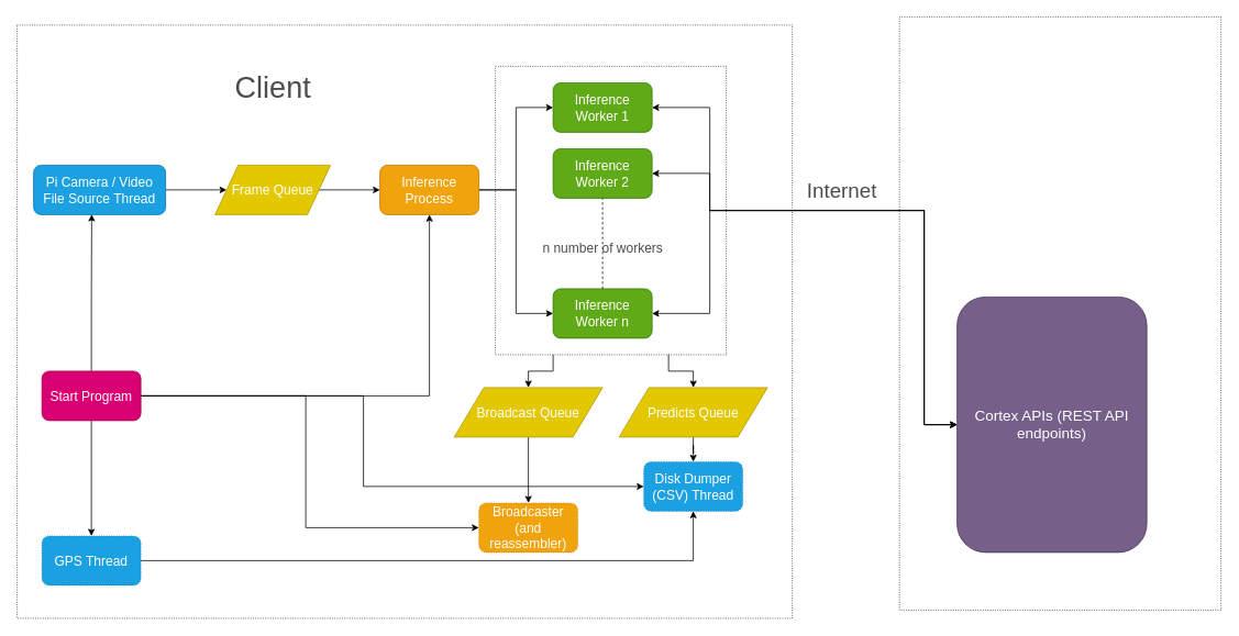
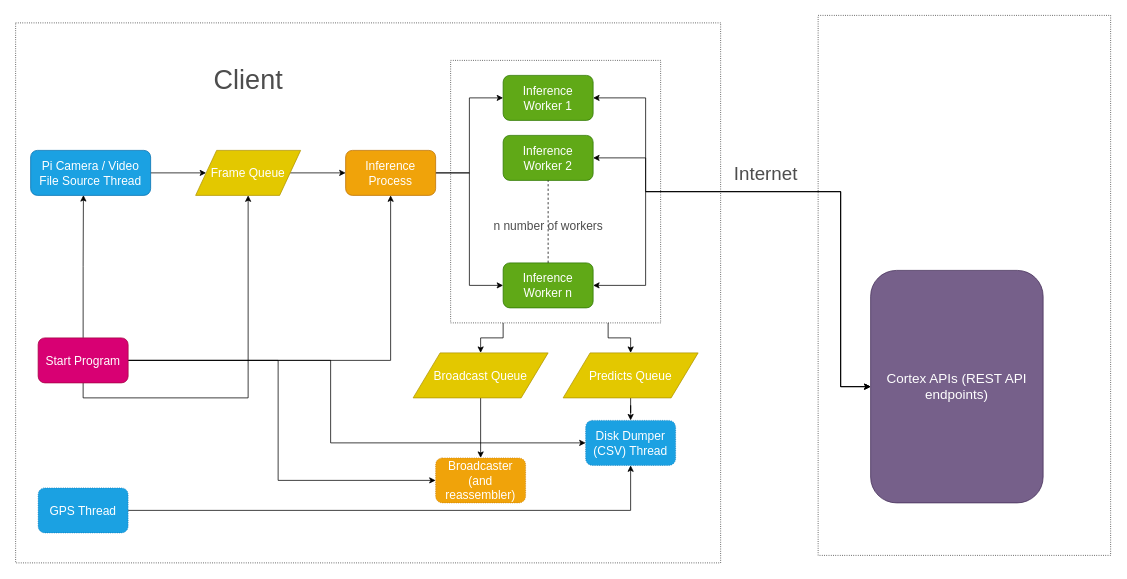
  <mxCell id="0" />
  <mxCell id="1" parent="0" />
  <mxCell id="2" value="" style="rounded=0;whiteSpace=wrap;html=1;dashed=1;dashPattern=1 2;strokeColor=#000000;fontSize=16;fontColor=#4D4D4D;fillOpacity=0;labelPosition=center;verticalLabelPosition=top;align=center;verticalAlign=bottom;" vertex="1" parent="1"><mxGeometry x="1090" y="20" width="390" height="720" as="geometry" /></mxCell>
  <mxCell id="3" value="" style="rounded=0;whiteSpace=wrap;html=1;dashed=1;dashPattern=1 2;strokeColor=#000000;fontSize=16;fontColor=#4D4D4D;fillOpacity=0;labelPosition=center;verticalLabelPosition=top;align=center;verticalAlign=bottom;" vertex="1" parent="1"><mxGeometry x="20" y="30" width="940" height="720" as="geometry" /></mxCell>
  <mxCell id="4" value="" style="rounded=0;whiteSpace=wrap;html=1;strokeColor=#000000;fontColor=#4D4D4D;fillOpacity=0;dashed=1;dashPattern=1 2;" vertex="1" parent="1"><mxGeometry x="600" y="80" width="280" height="350" as="geometry" /></mxCell>
  <mxCell id="5" value="" style="edgeStyle=orthogonalEdgeStyle;rounded=0;orthogonalLoop=1;jettySize=auto;html=1;fontColor=#4D4D4D;entryX=0;entryY=0.5;entryDx=0;entryDy=0;" edge="1" parent="1" source="7" target="9"><mxGeometry relative="1" as="geometry" /></mxCell>
  <mxCell id="6" style="edgeStyle=orthogonalEdgeStyle;rounded=0;orthogonalLoop=1;jettySize=auto;html=1;exitX=1;exitY=0.5;exitDx=0;exitDy=0;entryX=0;entryY=0.5;entryDx=0;entryDy=0;fontColor=#4D4D4D;" edge="1" parent="1" source="7" target="13"><mxGeometry relative="1" as="geometry" /></mxCell>
  <mxCell id="7" value="&lt;font style=&quot;font-size: 16px&quot;&gt;Inference Process&lt;/font&gt;" style="rounded=1;whiteSpace=wrap;html=1;fillColor=#f0a30a;strokeColor=#BD7000;fontColor=#ffffff;" vertex="1" parent="1"><mxGeometry x="460" y="200" width="120" height="60" as="geometry" /></mxCell>
  <mxCell id="8" style="edgeStyle=orthogonalEdgeStyle;rounded=0;orthogonalLoop=1;jettySize=auto;html=1;startArrow=classic;startFill=1;endArrow=classic;endFill=1;fontColor=#4D4D4D;" edge="1" parent="1" source="9" target="26"><mxGeometry relative="1" as="geometry"><Array as="points"><mxPoint x="860" y="130" /><mxPoint x="860" y="255" /><mxPoint x="1120" y="255" /><mxPoint x="1120" y="515" /></Array></mxGeometry></mxCell>
  <mxCell id="9" value="&lt;font style=&quot;font-size: 16px&quot;&gt;Inference Worker 1&lt;/font&gt;" style="rounded=1;whiteSpace=wrap;html=1;strokeColor=#2D7600;fontColor=#ffffff;fillColor=#60a917;" vertex="1" parent="1"><mxGeometry x="670" y="100" width="120" height="60" as="geometry" /></mxCell>
  <mxCell id="10" style="edgeStyle=orthogonalEdgeStyle;rounded=0;orthogonalLoop=1;jettySize=auto;html=1;exitX=1;exitY=0.5;exitDx=0;exitDy=0;entryX=0;entryY=0.5;entryDx=0;entryDy=0;startArrow=classic;startFill=1;endArrow=classic;endFill=1;fontColor=#4D4D4D;" edge="1" parent="1" source="11" target="26"><mxGeometry relative="1" as="geometry"><Array as="points"><mxPoint x="860" y="210" /><mxPoint x="860" y="255" /><mxPoint x="1120" y="255" /><mxPoint x="1120" y="515" /></Array></mxGeometry></mxCell>
  <mxCell id="11" value="&lt;font style=&quot;font-size: 16px&quot;&gt;Inference Worker 2&lt;/font&gt;" style="rounded=1;whiteSpace=wrap;html=1;strokeColor=#2D7600;fontColor=#ffffff;fillColor=#60a917;" vertex="1" parent="1"><mxGeometry x="670" y="180" width="120" height="60" as="geometry" /></mxCell>
  <mxCell id="12" style="edgeStyle=orthogonalEdgeStyle;rounded=0;orthogonalLoop=1;jettySize=auto;html=1;entryX=0;entryY=0.5;entryDx=0;entryDy=0;startArrow=classic;startFill=1;endArrow=classic;endFill=1;fontColor=#4D4D4D;" edge="1" parent="1" source="13" target="26"><mxGeometry relative="1" as="geometry"><Array as="points"><mxPoint x="860" y="380" /><mxPoint x="860" y="255" /><mxPoint x="1120" y="255" /><mxPoint x="1120" y="515" /></Array></mxGeometry></mxCell>
  <mxCell id="13" value="&lt;font style=&quot;font-size: 16px&quot;&gt;Inference Worker n&lt;/font&gt;" style="rounded=1;whiteSpace=wrap;html=1;strokeColor=#2D7600;fontColor=#ffffff;fillColor=#60a917;" vertex="1" parent="1"><mxGeometry x="670" y="350" width="120" height="60" as="geometry" /></mxCell>
  <mxCell id="14" value="" style="endArrow=none;dashed=1;html=1;fontColor=#FFFFFF;entryX=0.5;entryY=1;entryDx=0;entryDy=0;exitX=0.5;exitY=0;exitDx=0;exitDy=0;" edge="1" parent="1" source="13" target="11"><mxGeometry width="50" height="50" relative="1" as="geometry"><mxPoint x="690" y="310" as="sourcePoint" /><mxPoint x="740" y="260" as="targetPoint" /></mxGeometry></mxCell>
  <mxCell id="15" value="&lt;font style=&quot;font-size: 16px;&quot;&gt;n number of workers&lt;/font&gt;" style="text;html=1;align=center;verticalAlign=middle;resizable=0;points=[];autosize=1;fontColor=#4D4D4D;fontSize=16;" vertex="1" parent="1"><mxGeometry x="650" y="290" width="160" height="20" as="geometry" /></mxCell>
  <mxCell id="16" style="edgeStyle=orthogonalEdgeStyle;rounded=0;orthogonalLoop=1;jettySize=auto;html=1;entryX=0.44;entryY=0.994;entryDx=0;entryDy=0;entryPerimeter=0;startArrow=none;startFill=0;endArrow=classic;endFill=1;fontSize=16;fontColor=#4D4D4D;" edge="1" parent="1" source="21" target="23"><mxGeometry relative="1" as="geometry" /></mxCell>
  <mxCell id="17" style="edgeStyle=orthogonalEdgeStyle;rounded=0;orthogonalLoop=1;jettySize=auto;html=1;entryX=0.5;entryY=1;entryDx=0;entryDy=0;startArrow=none;startFill=0;endArrow=classic;endFill=1;fontSize=16;fontColor=#4D4D4D;" edge="1" parent="1" source="21" target="7"><mxGeometry relative="1" as="geometry" /></mxCell>
  <mxCell id="18" style="edgeStyle=orthogonalEdgeStyle;rounded=0;orthogonalLoop=1;jettySize=auto;html=1;entryX=0;entryY=0.5;entryDx=0;entryDy=0;startArrow=none;startFill=0;endArrow=classic;endFill=1;fontSize=16;fontColor=#4D4D4D;" edge="1" parent="1" source="21" target="34"><mxGeometry relative="1" as="geometry"><Array as="points"><mxPoint x="370" y="480" /><mxPoint x="370" y="640" /></Array></mxGeometry></mxCell>
- <mxCell id="19" style="edgeStyle=orthogonalEdgeStyle;rounded=0;orthogonalLoop=1;jettySize=auto;html=1;exitX=0.5;exitY=1;exitDx=0;exitDy=0;startArrow=none;startFill=0;endArrow=classic;endFill=1;fontSize=16;fontColor=#4D4D4D;" edge="1" parent="1" source="21" target="36"><mxGeometry relative="1" as="geometry" /></mxCell>
+ <mxCell id="19" style="edgeStyle=orthogonalEdgeStyle;rounded=0;orthogonalLoop=1;jettySize=auto;html=1;exitX=0.5;exitY=1;exitDx=0;exitDy=0;startArrow=none;startFill=0;endArrow=classic;endFill=1;fontSize=16;fontColor=#4D4D4D;" edge="1" parent="1" source="21" target="25"><mxGeometry relative="1" as="geometry" /></mxCell>
  <mxCell id="20" style="edgeStyle=orthogonalEdgeStyle;rounded=0;orthogonalLoop=1;jettySize=auto;html=1;exitX=1;exitY=0.5;exitDx=0;exitDy=0;entryX=0;entryY=0.5;entryDx=0;entryDy=0;startArrow=none;startFill=0;endArrow=classic;endFill=1;fontSize=16;fontColor=#4D4D4D;" edge="1" parent="1" source="21" target="37"><mxGeometry relative="1" as="geometry"><Array as="points"><mxPoint x="440" y="480" /><mxPoint x="440" y="590" /></Array></mxGeometry></mxCell>
  <mxCell id="21" value="&lt;font style=&quot;font-size: 16px&quot;&gt;Start Program&lt;/font&gt;" style="rounded=1;whiteSpace=wrap;html=1;strokeColor=#A50040;fillColor=#d80073;fontColor=#ffffff;" vertex="1" parent="1"><mxGeometry x="50" y="450" width="120" height="60" as="geometry" /></mxCell>
  <mxCell id="22" value="" style="edgeStyle=orthogonalEdgeStyle;rounded=0;orthogonalLoop=1;jettySize=auto;html=1;fontColor=#4D4D4D;entryX=0;entryY=0.5;entryDx=0;entryDy=0;" edge="1" parent="1" source="23" target="25"><mxGeometry relative="1" as="geometry"><mxPoint x="240" y="230" as="targetPoint" /></mxGeometry></mxCell>
  <mxCell id="23" value="&lt;font style=&quot;font-size: 16px&quot;&gt;Pi Camera / Video File Source Thread&lt;/font&gt;" style="rounded=1;whiteSpace=wrap;html=1;strokeColor=#006EAF;fontColor=#ffffff;fillColor=#1ba1e2;" vertex="1" parent="1"><mxGeometry x="40" y="200" width="160" height="60" as="geometry" /></mxCell>
  <mxCell id="24" style="edgeStyle=orthogonalEdgeStyle;rounded=0;orthogonalLoop=1;jettySize=auto;html=1;exitX=1;exitY=0.5;exitDx=0;exitDy=0;fontColor=#4D4D4D;" edge="1" parent="1" source="25" target="7"><mxGeometry relative="1" as="geometry" /></mxCell>
  <mxCell id="25" value="&lt;font style=&quot;font-size: 16px&quot;&gt;Frame Queue&lt;/font&gt;" style="shape=parallelogram;perimeter=parallelogramPerimeter;whiteSpace=wrap;html=1;strokeColor=#B09500;fontColor=#ffffff;fillColor=#e3c800;" vertex="1" parent="1"><mxGeometry x="260" y="200" width="140" height="60" as="geometry" /></mxCell>
  <mxCell id="26" value="&lt;font style=&quot;font-size: 18px&quot;&gt;Cortex APIs (REST API endpoints)&lt;/font&gt;" style="rounded=1;whiteSpace=wrap;html=1;strokeColor=#432D57;fontColor=#ffffff;fillColor=#76608a;" vertex="1" parent="1"><mxGeometry x="1160" y="360" width="230" height="310" as="geometry" /></mxCell>
  <mxCell id="27" value="&lt;font style=&quot;font-size: 25px&quot;&gt;Internet&lt;/font&gt;" style="text;html=1;align=center;verticalAlign=middle;resizable=0;points=[];autosize=1;fontColor=#4D4D4D;fontSize=16;" vertex="1" parent="1"><mxGeometry x="970" y="215" width="100" height="30" as="geometry" /></mxCell>
  <mxCell id="28" style="edgeStyle=orthogonalEdgeStyle;rounded=0;orthogonalLoop=1;jettySize=auto;html=1;exitX=0.25;exitY=1;exitDx=0;exitDy=0;startArrow=none;startFill=0;endArrow=classic;endFill=1;fontColor=#4D4D4D;" edge="1" parent="1" source="4" target="31"><mxGeometry relative="1" as="geometry" /></mxCell>
  <mxCell id="29" style="edgeStyle=orthogonalEdgeStyle;rounded=0;orthogonalLoop=1;jettySize=auto;html=1;exitX=0.75;exitY=1;exitDx=0;exitDy=0;startArrow=none;startFill=0;endArrow=classic;endFill=1;fontColor=#4D4D4D;" edge="1" parent="1" source="4" target="33"><mxGeometry relative="1" as="geometry" /></mxCell>
  <mxCell id="30" style="edgeStyle=orthogonalEdgeStyle;rounded=0;orthogonalLoop=1;jettySize=auto;html=1;exitX=0.5;exitY=1;exitDx=0;exitDy=0;entryX=0.5;entryY=0;entryDx=0;entryDy=0;startArrow=none;startFill=0;endArrow=classic;endFill=1;fontSize=16;fontColor=#4D4D4D;" edge="1" parent="1" source="31" target="34"><mxGeometry relative="1" as="geometry" /></mxCell>
  <mxCell id="31" value="&lt;font style=&quot;font-size: 16px&quot;&gt;Broadcast Queue&lt;/font&gt;" style="shape=parallelogram;perimeter=parallelogramPerimeter;whiteSpace=wrap;html=1;strokeColor=#B09500;fontColor=#ffffff;fillColor=#e3c800;" vertex="1" parent="1"><mxGeometry x="550" y="470" width="180" height="60" as="geometry" /></mxCell>
  <mxCell id="32" style="edgeStyle=orthogonalEdgeStyle;rounded=0;orthogonalLoop=1;jettySize=auto;html=1;exitX=0.5;exitY=1;exitDx=0;exitDy=0;startArrow=none;startFill=0;endArrow=classic;endFill=1;fontSize=16;fontColor=#4D4D4D;" edge="1" parent="1" source="33" target="37"><mxGeometry relative="1" as="geometry" /></mxCell>
  <mxCell id="33" value="&lt;font style=&quot;font-size: 16px&quot;&gt;Predicts Queue&lt;/font&gt;" style="shape=parallelogram;perimeter=parallelogramPerimeter;whiteSpace=wrap;html=1;strokeColor=#B09500;fontColor=#ffffff;fillColor=#e3c800;" vertex="1" parent="1"><mxGeometry x="750" y="470" width="180" height="60" as="geometry" /></mxCell>
  <mxCell id="34" value="&lt;font style=&quot;font-size: 16px&quot;&gt;Broadcaster (and reassembler)&lt;/font&gt;" style="rounded=1;whiteSpace=wrap;html=1;dashed=1;dashPattern=1 2;strokeColor=#BD7000;fontSize=16;fontColor=#ffffff;fillColor=#f0a30a;" vertex="1" parent="1"><mxGeometry x="580" y="610" width="120" height="60" as="geometry" /></mxCell>
  <mxCell id="35" style="edgeStyle=orthogonalEdgeStyle;rounded=0;orthogonalLoop=1;jettySize=auto;html=1;entryX=0.5;entryY=1;entryDx=0;entryDy=0;startArrow=none;startFill=0;endArrow=classic;endFill=1;fontSize=16;fontColor=#4D4D4D;exitX=1;exitY=0.5;exitDx=0;exitDy=0;" edge="1" parent="1" source="36" target="37"><mxGeometry relative="1" as="geometry"><Array as="points"><mxPoint x="840" y="680" /></Array></mxGeometry></mxCell>
  <mxCell id="36" value="GPS Thread" style="rounded=1;whiteSpace=wrap;html=1;dashed=1;dashPattern=1 2;strokeColor=#006EAF;fontSize=16;fontColor=#ffffff;fillColor=#1ba1e2;" vertex="1" parent="1"><mxGeometry x="50" y="650" width="120" height="60" as="geometry" /></mxCell>
  <mxCell id="37" value="Disk Dumper (CSV) Thread" style="rounded=1;whiteSpace=wrap;html=1;dashed=1;dashPattern=1 2;strokeColor=#006EAF;fontSize=16;fontColor=#ffffff;fillColor=#1ba1e2;" vertex="1" parent="1"><mxGeometry x="780" y="560" width="120" height="60" as="geometry" /></mxCell>
  <mxCell id="38" value="&lt;font style=&quot;font-size: 36px&quot;&gt;Client&lt;/font&gt;" style="text;html=1;align=center;verticalAlign=middle;resizable=0;points=[];autosize=1;fontSize=16;fontColor=#4D4D4D;" vertex="1" parent="1"><mxGeometry x="275" y="90" width="110" height="30" as="geometry" /></mxCell>
